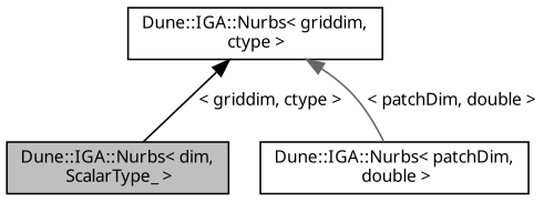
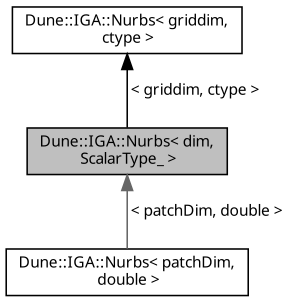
  digraph {
    fontname="Noto Sans"
    node [color=black fillcolor=white fontname="Noto Sans" fontsize=10 shape=record style=filled]
    edge [dir=back fontname="Noto Sans" fontsize=10 labelfontname=Helvetica labelfontsize=10 style=solid]
    n1 [fillcolor=grey75 fontcolor=black height=0.2 label="Dune::IGA::Nurbs\< dim,\l ScalarType_ \>" width=0.4]
    n2 [height=0.2 label="Dune::IGA::Nurbs\< patchDim,\l double \>" width=0.4]
    n3 [height=0.2 label="Dune::IGA::Nurbs\< griddim,\l ctype \>" width=0.4]
-   n3 -> n2 [color=gray40 label=" \< patchDim, double \>"]
+   n1 -> n2 [color=gray40 label=" \< patchDim, double \>"]
    n3 -> n1 [color=black label=" \< griddim, ctype \>"]
  }
